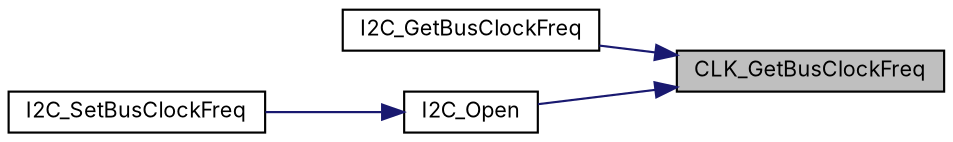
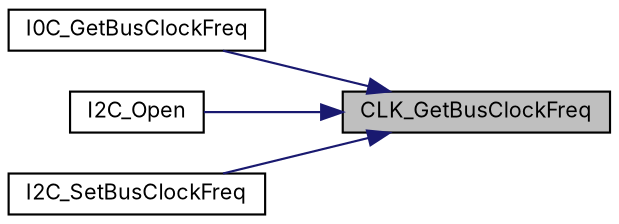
  digraph {
    fontname=Inter
    rankdir=RL
    node [color=black fillcolor=white fontname=Inter fontsize=10 shape=record style=filled]
    edge [color=midnightblue dir=back fontname=Inter fontsize=10 labelfontname=Helvetica labelfontsize=10 style=solid]
    n1 [fillcolor=grey75 fontcolor=black height=0.2 label=CLK_GetBusClockFreq width=0.4]
-   n2 [height=0.2 label=I2C_GetBusClockFreq width=0.4]
+   n2 [height=0.2 label=I0C_GetBusClockFreq width=0.4]
    n3 [height=0.2 label=I2C_Open width=0.4]
    n4 [height=0.2 label=I2C_SetBusClockFreq width=0.4]
    n1 -> n2
    n1 -> n3
-   n3 -> n4
+   n1 -> n4
  }
